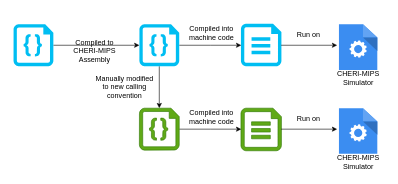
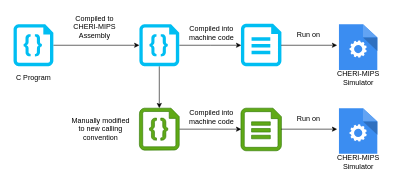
  <mxCell id="0" />
  <mxCell id="1" parent="0" />
  <mxCell id="2" value="" style="verticalLabelPosition=bottom;html=1;verticalAlign=top;align=center;strokeColor=#2D7600;fillColor=#60a917;shape=mxgraph.azure.cloud_services_configuration_file;pointerEvents=1;fontColor=#ffffff;" vertex="1" parent="1"><mxGeometry x="401.5" y="180" width="67.5" height="71.05" as="geometry" /></mxCell>
  <mxCell id="3" value="" style="verticalLabelPosition=bottom;html=1;verticalAlign=top;align=center;strokeColor=none;fillColor=#00BEF2;shape=mxgraph.azure.cloud_services_configuration_file;pointerEvents=1;" vertex="1" parent="1"><mxGeometry x="401.5" y="38.95" width="67.5" height="71.05" as="geometry" /></mxCell>
  <mxCell id="4" value="" style="edgeStyle=orthogonalEdgeStyle;rounded=0;orthogonalLoop=1;jettySize=auto;html=1;" edge="1" parent="1" source="5" target="8"><mxGeometry relative="1" as="geometry" /></mxCell>
  <mxCell id="5" value="" style="verticalLabelPosition=bottom;html=1;verticalAlign=top;align=center;strokeColor=none;fillColor=#00BEF2;shape=mxgraph.azure.code_file;pointerEvents=1;" vertex="1" parent="1"><mxGeometry x="22" y="40" width="66.5" height="70" as="geometry" /></mxCell>
  <mxCell id="6" value="" style="edgeStyle=orthogonalEdgeStyle;rounded=0;orthogonalLoop=1;jettySize=auto;html=1;" edge="1" parent="1" source="8" target="11"><mxGeometry relative="1" as="geometry" /></mxCell>
  <mxCell id="7" value="" style="edgeStyle=orthogonalEdgeStyle;rounded=0;orthogonalLoop=1;jettySize=auto;html=1;" edge="1" parent="1" source="8"><mxGeometry relative="1" as="geometry"><mxPoint x="402" y="75" as="targetPoint" /></mxGeometry></mxCell>
  <mxCell id="8" value="" style="verticalLabelPosition=bottom;html=1;verticalAlign=top;align=center;strokeColor=none;fillColor=#00BEF2;shape=mxgraph.azure.code_file;pointerEvents=1;" vertex="1" parent="1"><mxGeometry x="232" y="40" width="66.5" height="70" as="geometry" /></mxCell>
  <mxCell id="9" style="edgeStyle=orthogonalEdgeStyle;rounded=0;orthogonalLoop=1;jettySize=auto;html=1;exitX=1;exitY=0.5;exitDx=0;exitDy=0;exitPerimeter=0;" edge="1" parent="1"><mxGeometry relative="1" as="geometry"><mxPoint x="562" y="75" as="targetPoint" /><mxPoint x="468.5" y="75" as="sourcePoint" /></mxGeometry></mxCell>
  <mxCell id="10" value="" style="edgeStyle=orthogonalEdgeStyle;rounded=0;orthogonalLoop=1;jettySize=auto;html=1;" edge="1" parent="1" source="11"><mxGeometry relative="1" as="geometry"><mxPoint x="402" y="215" as="targetPoint" /></mxGeometry></mxCell>
  <mxCell id="11" value="" style="verticalLabelPosition=bottom;html=1;verticalAlign=top;align=center;strokeColor=#2D7600;fillColor=#60a917;shape=mxgraph.azure.code_file;pointerEvents=1;fontColor=#ffffff;" vertex="1" parent="1"><mxGeometry x="232" y="180" width="66.5" height="70" as="geometry" /></mxCell>
- <mxCell id="13" value="Compiled to&lt;br&gt;CHERI-MIPS&lt;br&gt;Assembly" style="text;html=1;align=center;verticalAlign=middle;resizable=0;points=[];autosize=1;" vertex="1" parent="1"><mxGeometry x="112" y="60" width="90" height="50" as="geometry" /></mxCell>
- <mxCell id="14" value="Manually modified&lt;br&gt;to new calling&lt;br&gt;convention" style="text;html=1;align=center;verticalAlign=middle;resizable=0;points=[];autosize=1;" vertex="1" parent="1"><mxGeometry x="152" y="120" width="110" height="50" as="geometry" /></mxCell>
+ <mxCell id="12" value="C Program" style="text;html=1;align=center;verticalAlign=middle;resizable=0;points=[];autosize=1;" vertex="1" parent="1"><mxGeometry x="20.25" y="120" width="70" height="20" as="geometry" /></mxCell>
+ <mxCell id="13" value="Compiled to&lt;br&gt;CHERI-MIPS&lt;br&gt;Assembly" style="text;html=1;align=center;verticalAlign=middle;resizable=0;points=[];autosize=1;" vertex="1" parent="1"><mxGeometry x="112" y="20" width="90" height="50" as="geometry" /></mxCell>
+ <mxCell id="14" value="Manually modified&lt;br&gt;to new calling&lt;br&gt;convention" style="text;html=1;align=center;verticalAlign=middle;resizable=0;points=[];autosize=1;" vertex="1" parent="1"><mxGeometry x="112" y="190" width="110" height="50" as="geometry" /></mxCell>
  <mxCell id="15" value="Compiled into&lt;br&gt;machine code" style="text;html=1;align=center;verticalAlign=middle;resizable=0;points=[];autosize=1;" vertex="1" parent="1"><mxGeometry x="307" y="40" width="90" height="30" as="geometry" /></mxCell>
  <mxCell id="16" value="Compiled into&lt;br&gt;machine code" style="text;html=1;align=center;verticalAlign=middle;resizable=0;points=[];autosize=1;" vertex="1" parent="1"><mxGeometry x="307" y="180" width="90" height="30" as="geometry" /></mxCell>
  <mxCell id="17" value="" style="html=1;aspect=fixed;strokeColor=none;shadow=0;align=center;verticalAlign=top;fillColor=#3B8DF1;shape=mxgraph.gcp2.process" vertex="1" parent="1"><mxGeometry x="565" y="40" width="64" height="76.19" as="geometry" /></mxCell>
  <mxCell id="18" value="CHERI-MIPS&lt;br&gt;Simulator" style="text;html=1;align=center;verticalAlign=middle;resizable=0;points=[];autosize=1;" vertex="1" parent="1"><mxGeometry x="552" y="115" width="90" height="30" as="geometry" /></mxCell>
  <mxCell id="19" value="Run on" style="text;html=1;align=center;verticalAlign=middle;resizable=0;points=[];autosize=1;" vertex="1" parent="1"><mxGeometry x="489" y="48" width="50" height="20" as="geometry" /></mxCell>
  <mxCell id="20" style="edgeStyle=orthogonalEdgeStyle;rounded=0;orthogonalLoop=1;jettySize=auto;html=1;exitX=1;exitY=0.5;exitDx=0;exitDy=0;exitPerimeter=0;" edge="1" parent="1"><mxGeometry relative="1" as="geometry"><mxPoint x="562" y="215" as="targetPoint" /><mxPoint x="468.5" y="215" as="sourcePoint" /></mxGeometry></mxCell>
  <mxCell id="21" value="" style="html=1;aspect=fixed;strokeColor=none;shadow=0;align=center;verticalAlign=top;fillColor=#3B8DF1;shape=mxgraph.gcp2.process" vertex="1" parent="1"><mxGeometry x="565" y="180" width="64" height="76.19" as="geometry" /></mxCell>
  <mxCell id="22" value="CHERI-MIPS&lt;br&gt;Simulator" style="text;html=1;align=center;verticalAlign=middle;resizable=0;points=[];autosize=1;" vertex="1" parent="1"><mxGeometry x="552" y="255" width="90" height="30" as="geometry" /></mxCell>
  <mxCell id="23" value="Run on" style="text;html=1;align=center;verticalAlign=middle;resizable=0;points=[];autosize=1;" vertex="1" parent="1"><mxGeometry x="489" y="188" width="50" height="20" as="geometry" /></mxCell>
